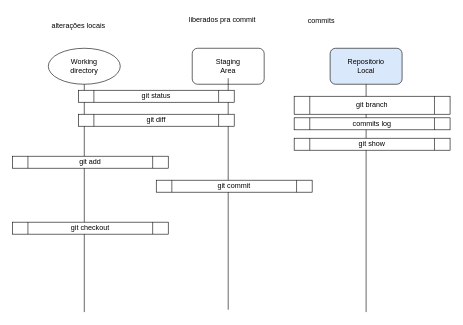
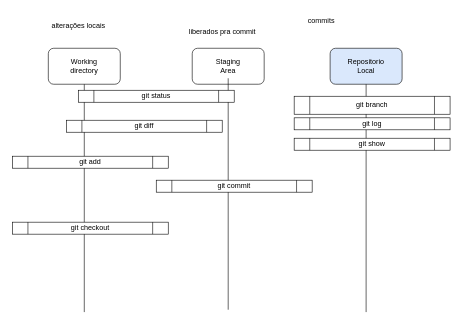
  <mxCell id="0" />
  <mxCell id="1" parent="0" />
  <mxCell id="2" value="Repositorio&lt;br&gt;Local" style="rounded=1;whiteSpace=wrap;html=1;fillColor=#dae8fc;" vertex="1" parent="1"><mxGeometry x="550" y="80" width="120" height="60" as="geometry" /></mxCell>
  <mxCell id="3" value="Staging&lt;br&gt;Area" style="rounded=1;whiteSpace=wrap;html=1;" vertex="1" parent="1"><mxGeometry x="320" y="80" width="120" height="60" as="geometry" /></mxCell>
- <mxCell id="4" value="Working&lt;br&gt;directory" style="ellipse;whiteSpace=wrap;html=1;" vertex="1" parent="1"><mxGeometry x="80" y="80" width="120" height="60" as="geometry" /></mxCell>
+ <mxCell id="4" value="Working&lt;br&gt;directory" style="rounded=1;whiteSpace=wrap;html=1;" vertex="1" parent="1"><mxGeometry x="80" y="80" width="120" height="60" as="geometry" /></mxCell>
  <mxCell id="5" value="" style="endArrow=none;html=1;entryX=0.5;entryY=1;entryDx=0;entryDy=0;" edge="1" parent="1" target="4"><mxGeometry width="50" height="50" relative="1" as="geometry"><mxPoint x="140" y="520" as="sourcePoint" /><mxPoint x="190" y="300" as="targetPoint" /></mxGeometry></mxCell>
  <mxCell id="6" value="" style="endArrow=none;html=1;entryX=0.5;entryY=1;entryDx=0;entryDy=0;" edge="1" parent="1"><mxGeometry width="50" height="50" relative="1" as="geometry"><mxPoint x="380" y="516" as="sourcePoint" /><mxPoint x="380" y="130" as="targetPoint" /></mxGeometry></mxCell>
  <mxCell id="7" value="" style="endArrow=none;html=1;entryX=0.5;entryY=1;entryDx=0;entryDy=0;" edge="1" parent="1" target="2"><mxGeometry width="50" height="50" relative="1" as="geometry"><mxPoint x="610" y="520" as="sourcePoint" /><mxPoint x="390" y="150" as="targetPoint" /></mxGeometry></mxCell>
  <mxCell id="8" value="commits" style="text;html=1;align=center;verticalAlign=middle;resizable=0;points=[];autosize=1;strokeColor=none;fillColor=none;" vertex="1" parent="1"><mxGeometry x="500" y="20" width="70" height="30" as="geometry" /></mxCell>
- <mxCell id="9" value="liberados pra commit" style="text;html=1;align=center;verticalAlign=middle;resizable=0;points=[];autosize=1;strokeColor=none;fillColor=none;" vertex="1" parent="1"><mxGeometry x="305" y="18" width="130" height="30" as="geometry" /></mxCell>
+ <mxCell id="9" value="liberados pra commit" style="text;html=1;align=center;verticalAlign=middle;resizable=0;points=[];autosize=1;strokeColor=none;fillColor=none;" vertex="1" parent="1"><mxGeometry x="305" y="38" width="130" height="30" as="geometry" /></mxCell>
  <mxCell id="10" value="alterações locais" style="text;html=1;align=center;verticalAlign=middle;resizable=0;points=[];autosize=1;strokeColor=none;fillColor=none;" vertex="1" parent="1"><mxGeometry x="75" y="28" width="110" height="30" as="geometry" /></mxCell>
  <mxCell id="11" value="git status" style="shape=process;whiteSpace=wrap;html=1;backgroundOutline=1;" vertex="1" parent="1"><mxGeometry x="130" y="150" width="260" height="20" as="geometry" /></mxCell>
- <mxCell id="12" value="commits log" style="shape=process;whiteSpace=wrap;html=1;backgroundOutline=1;" vertex="1" parent="1"><mxGeometry x="490" y="196" width="260" height="20" as="geometry" /></mxCell>
+ <mxCell id="12" value="git log" style="shape=process;whiteSpace=wrap;html=1;backgroundOutline=1;" vertex="1" parent="1"><mxGeometry x="490" y="196" width="260" height="20" as="geometry" /></mxCell>
  <mxCell id="13" value="git show" style="shape=process;whiteSpace=wrap;html=1;backgroundOutline=1;" vertex="1" parent="1"><mxGeometry x="490" y="230" width="260" height="20" as="geometry" /></mxCell>
- <mxCell id="14" value="git diff" style="shape=process;whiteSpace=wrap;html=1;backgroundOutline=1;" vertex="1" parent="1"><mxGeometry x="130" y="190" width="260" height="20" as="geometry" /></mxCell>
+ <mxCell id="14" value="git diff" style="shape=process;whiteSpace=wrap;html=1;backgroundOutline=1;" vertex="1" parent="1"><mxGeometry x="110" y="200" width="260" height="20" as="geometry" /></mxCell>
  <mxCell id="15" value="git commit" style="shape=process;whiteSpace=wrap;html=1;backgroundOutline=1;" vertex="1" parent="1"><mxGeometry x="260" y="300" width="260" height="20" as="geometry" /></mxCell>
  <mxCell id="16" value="git add" style="shape=process;whiteSpace=wrap;html=1;backgroundOutline=1;" vertex="1" parent="1"><mxGeometry x="20" y="260" width="260" height="20" as="geometry" /></mxCell>
  <mxCell id="17" value="git branch" style="shape=process;whiteSpace=wrap;html=1;backgroundOutline=1;" vertex="1" parent="1"><mxGeometry x="490" y="160" width="260" height="30" as="geometry" /></mxCell>
  <mxCell id="18" value="git checkout" style="shape=process;whiteSpace=wrap;html=1;backgroundOutline=1;" vertex="1" parent="1"><mxGeometry x="20" y="370" width="260" height="20" as="geometry" /></mxCell>
